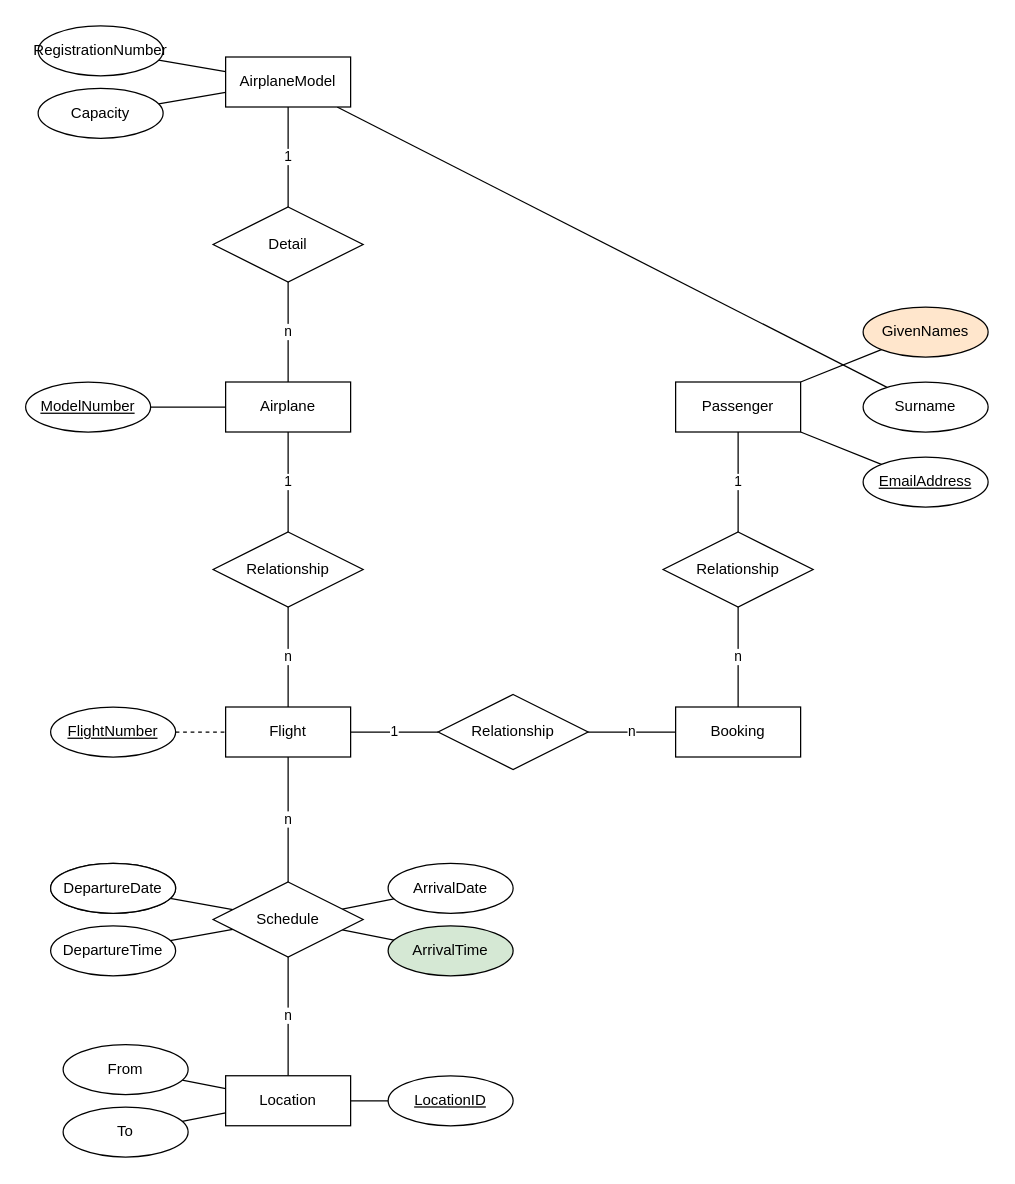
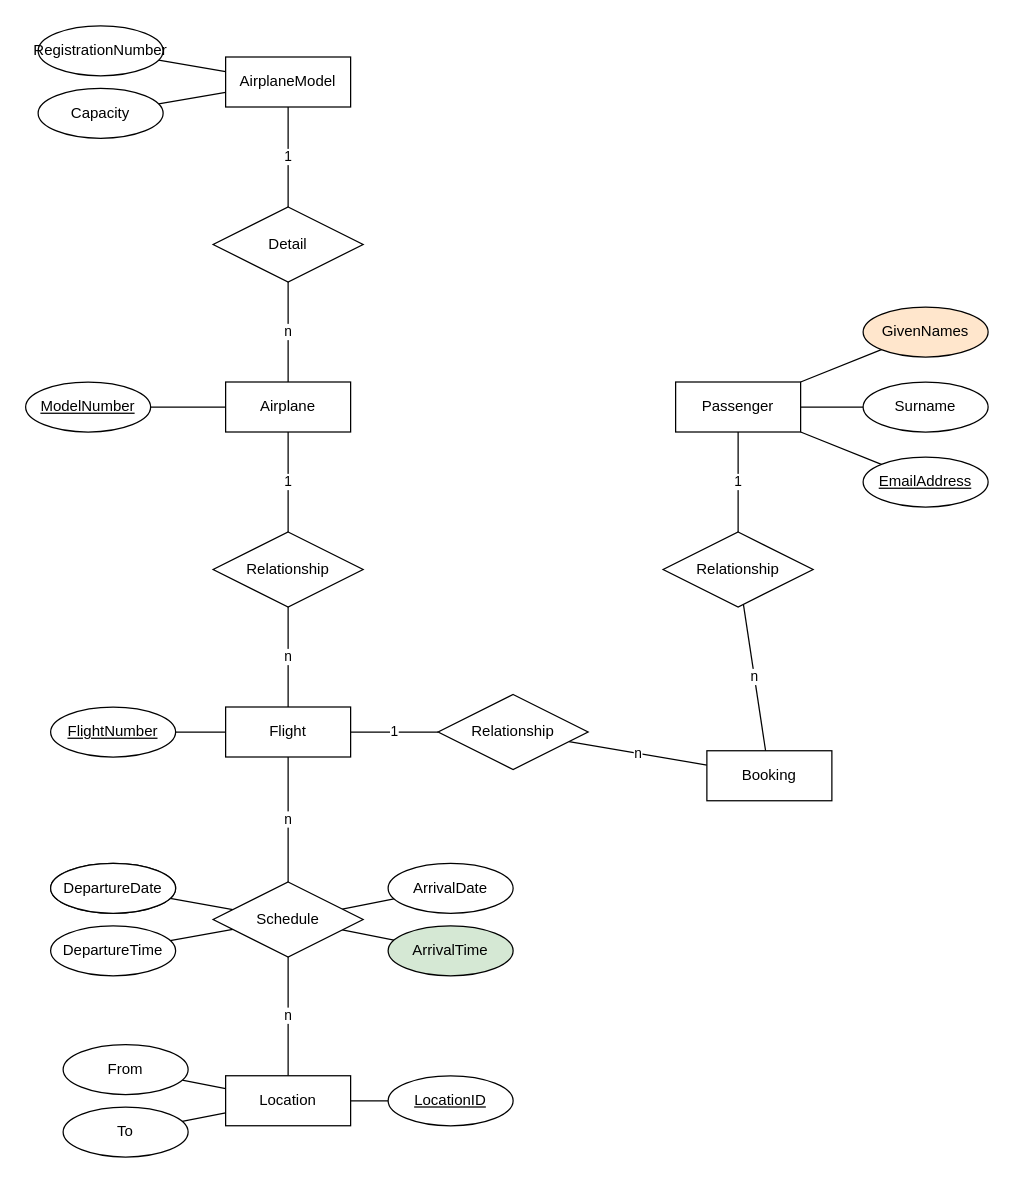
  <mxCell id="0" />
  <mxCell id="1" parent="0" />
  <mxCell id="2" value="1" style="edgeStyle=none;rounded=0;orthogonalLoop=1;jettySize=auto;html=1;endArrow=none;endFill=0;" parent="1" source="3" target="14" edge="1"><mxGeometry relative="1" as="geometry" /></mxCell>
  <mxCell id="3" value="Airplane" style="whiteSpace=wrap;html=1;align=center;" parent="1" vertex="1"><mxGeometry x="180" y="305" width="100" height="40" as="geometry" /></mxCell>
  <mxCell id="4" value="1" style="rounded=0;orthogonalLoop=1;jettySize=auto;html=1;endArrow=none;endFill=0;" parent="1" source="5" target="11" edge="1"><mxGeometry relative="1" as="geometry" /></mxCell>
  <mxCell id="5" value="Passenger" style="whiteSpace=wrap;html=1;align=center;" parent="1" vertex="1"><mxGeometry x="540" y="305" width="100" height="40" as="geometry" /></mxCell>
  <mxCell id="6" value="n" style="edgeStyle=none;rounded=0;orthogonalLoop=1;jettySize=auto;html=1;endArrow=none;endFill=0;" parent="1" source="7" target="13" edge="1"><mxGeometry relative="1" as="geometry" /></mxCell>
- <mxCell id="7" value="Booking" style="whiteSpace=wrap;html=1;align=center;" parent="1" vertex="1"><mxGeometry x="540" y="565" width="100" height="40" as="geometry" /></mxCell>
+ <mxCell id="7" value="Booking" style="whiteSpace=wrap;html=1;align=center;" parent="1" vertex="1"><mxGeometry x="565" y="600" width="100" height="40" as="geometry" /></mxCell>
  <mxCell id="8" value="n" style="edgeStyle=none;rounded=0;orthogonalLoop=1;jettySize=auto;html=1;endArrow=none;endFill=0;" parent="1" source="9" target="14" edge="1"><mxGeometry relative="1" as="geometry" /></mxCell>
  <mxCell id="9" value="Flight" style="whiteSpace=wrap;html=1;align=center;" parent="1" vertex="1"><mxGeometry x="180" y="565" width="100" height="40" as="geometry" /></mxCell>
  <mxCell id="10" value="n" style="edgeStyle=none;rounded=0;orthogonalLoop=1;jettySize=auto;html=1;endArrow=none;endFill=0;" parent="1" source="11" target="7" edge="1"><mxGeometry relative="1" as="geometry" /></mxCell>
  <mxCell id="11" value="Relationship" style="shape=rhombus;perimeter=rhombusPerimeter;whiteSpace=wrap;html=1;align=center;" parent="1" vertex="1"><mxGeometry x="530" y="425" width="120" height="60" as="geometry" /></mxCell>
  <mxCell id="12" value="1" style="edgeStyle=none;rounded=0;orthogonalLoop=1;jettySize=auto;html=1;endArrow=none;endFill=0;" parent="1" source="13" target="9" edge="1"><mxGeometry relative="1" as="geometry" /></mxCell>
  <mxCell id="13" value="Relationship" style="shape=rhombus;perimeter=rhombusPerimeter;whiteSpace=wrap;html=1;align=center;" parent="1" vertex="1"><mxGeometry x="350" y="555" width="120" height="60" as="geometry" /></mxCell>
  <mxCell id="14" value="Relationship" style="shape=rhombus;perimeter=rhombusPerimeter;whiteSpace=wrap;html=1;align=center;" parent="1" vertex="1"><mxGeometry x="170" y="425" width="120" height="60" as="geometry" /></mxCell>
  <mxCell id="15" style="edgeStyle=none;rounded=0;orthogonalLoop=1;jettySize=auto;html=1;endArrow=none;endFill=0;" parent="1" source="16" target="3" edge="1"><mxGeometry relative="1" as="geometry" /></mxCell>
  <mxCell id="16" value="ModelNumber" style="ellipse;whiteSpace=wrap;html=1;align=center;fontStyle=4" parent="1" vertex="1"><mxGeometry x="20" y="305" width="100" height="40" as="geometry" /></mxCell>
  <mxCell id="17" style="edgeStyle=none;rounded=0;orthogonalLoop=1;jettySize=auto;html=1;endArrow=none;endFill=0;" edge="1" parent="1" source="18" target="50"><mxGeometry relative="1" as="geometry" /></mxCell>
  <mxCell id="18" value="ArrivalTime" style="ellipse;whiteSpace=wrap;html=1;align=center;fillColor=#d5e8d4;" parent="1" vertex="1"><mxGeometry x="310" y="740" width="100" height="40" as="geometry" /></mxCell>
  <mxCell id="19" style="edgeStyle=none;rounded=0;orthogonalLoop=1;jettySize=auto;html=1;endArrow=none;endFill=0;" edge="1" parent="1" source="20" target="50"><mxGeometry relative="1" as="geometry" /></mxCell>
  <mxCell id="20" value="ArrivalDate" style="ellipse;whiteSpace=wrap;html=1;align=center;" parent="1" vertex="1"><mxGeometry x="310" y="690" width="100" height="40" as="geometry" /></mxCell>
  <mxCell id="21" value="DepartureDate" style="ellipse;whiteSpace=wrap;html=1;align=center;" parent="1" vertex="1"><mxGeometry x="40" y="690" width="100" height="40" as="geometry" /></mxCell>
  <mxCell id="22" style="edgeStyle=none;rounded=0;orthogonalLoop=1;jettySize=auto;html=1;endArrow=none;endFill=0;" edge="1" parent="1" source="23" target="50"><mxGeometry relative="1" as="geometry" /></mxCell>
  <mxCell id="23" value="DepartureTime" style="ellipse;whiteSpace=wrap;html=1;align=center;" parent="1" vertex="1"><mxGeometry x="40" y="740" width="100" height="40" as="geometry" /></mxCell>
  <mxCell id="24" style="edgeStyle=none;rounded=0;orthogonalLoop=1;jettySize=auto;html=1;endArrow=none;endFill=0;" parent="1" source="25" target="5" edge="1"><mxGeometry relative="1" as="geometry" /></mxCell>
  <mxCell id="25" value="EmailAddress" style="ellipse;whiteSpace=wrap;html=1;align=center;fontStyle=4" parent="1" vertex="1"><mxGeometry x="690" y="365" width="100" height="40" as="geometry" /></mxCell>
  <mxCell id="26" style="edgeStyle=none;rounded=0;orthogonalLoop=1;jettySize=auto;html=1;endArrow=none;endFill=0;" parent="1" source="27" target="5" edge="1"><mxGeometry relative="1" as="geometry" /></mxCell>
  <mxCell id="27" value="GivenNames" style="ellipse;whiteSpace=wrap;html=1;align=center;fillColor=#ffe6cc;" parent="1" vertex="1"><mxGeometry x="690" y="245" width="100" height="40" as="geometry" /></mxCell>
- <mxCell id="28" style="edgeStyle=none;rounded=0;orthogonalLoop=1;jettySize=auto;html=1;endArrow=none;endFill=0;" parent="1" source="29" target="37" edge="1"><mxGeometry relative="1" as="geometry" /></mxCell>
+ <mxCell id="28" style="edgeStyle=none;rounded=0;orthogonalLoop=1;jettySize=auto;html=1;endArrow=none;endFill=0;" parent="1" source="29" target="5" edge="1"><mxGeometry relative="1" as="geometry" /></mxCell>
  <mxCell id="29" value="Surname" style="ellipse;whiteSpace=wrap;html=1;align=center;" parent="1" vertex="1"><mxGeometry x="690" y="305" width="100" height="40" as="geometry" /></mxCell>
- <mxCell id="30" style="edgeStyle=none;rounded=0;orthogonalLoop=1;jettySize=auto;html=1;endArrow=none;endFill=0;dashed=1;" parent="1" source="31" target="9" edge="1"><mxGeometry relative="1" as="geometry" /></mxCell>
+ <mxCell id="30" style="edgeStyle=none;rounded=0;orthogonalLoop=1;jettySize=auto;html=1;endArrow=none;endFill=0;" parent="1" source="31" target="9" edge="1"><mxGeometry relative="1" as="geometry" /></mxCell>
  <mxCell id="31" value="FlightNumber" style="ellipse;whiteSpace=wrap;html=1;align=center;fontStyle=4" parent="1" vertex="1"><mxGeometry x="40" y="565" width="100" height="40" as="geometry" /></mxCell>
  <mxCell id="32" style="edgeStyle=none;rounded=0;orthogonalLoop=1;jettySize=auto;html=1;endArrow=none;endFill=0;" edge="1" parent="1" source="33" target="46"><mxGeometry relative="1" as="geometry" /></mxCell>
  <mxCell id="33" value="To" style="ellipse;whiteSpace=wrap;html=1;align=center;" parent="1" vertex="1"><mxGeometry x="50" y="885" width="100" height="40" as="geometry" /></mxCell>
  <mxCell id="34" style="edgeStyle=none;rounded=0;orthogonalLoop=1;jettySize=auto;html=1;endArrow=none;endFill=0;" edge="1" parent="1" source="35" target="46"><mxGeometry relative="1" as="geometry" /></mxCell>
  <mxCell id="35" value="From" style="ellipse;whiteSpace=wrap;html=1;align=center;" parent="1" vertex="1"><mxGeometry x="50" y="835" width="100" height="40" as="geometry" /></mxCell>
  <mxCell id="36" value="1" style="edgeStyle=none;rounded=0;orthogonalLoop=1;jettySize=auto;html=1;endArrow=none;endFill=0;" edge="1" parent="1" source="37" target="39"><mxGeometry relative="1" as="geometry" /></mxCell>
  <mxCell id="37" value="AirplaneModel" style="whiteSpace=wrap;html=1;align=center;" vertex="1" parent="1"><mxGeometry x="180" y="45" width="100" height="40" as="geometry" /></mxCell>
  <mxCell id="38" value="n" style="rounded=0;orthogonalLoop=1;jettySize=auto;html=1;endArrow=none;endFill=0;" edge="1" parent="1" source="39" target="3"><mxGeometry relative="1" as="geometry" /></mxCell>
  <mxCell id="39" value="Detail" style="shape=rhombus;perimeter=rhombusPerimeter;whiteSpace=wrap;html=1;align=center;" vertex="1" parent="1"><mxGeometry x="170" y="165" width="120" height="60" as="geometry" /></mxCell>
  <mxCell id="40" style="edgeStyle=none;rounded=0;orthogonalLoop=1;jettySize=auto;html=1;endArrow=none;endFill=0;" edge="1" parent="1" source="41" target="37"><mxGeometry relative="1" as="geometry" /></mxCell>
  <mxCell id="41" value="Capacity" style="ellipse;whiteSpace=wrap;html=1;align=center;" vertex="1" parent="1"><mxGeometry x="30" y="70" width="100" height="40" as="geometry" /></mxCell>
  <mxCell id="42" style="edgeStyle=none;rounded=0;orthogonalLoop=1;jettySize=auto;html=1;endArrow=none;endFill=0;" edge="1" parent="1" source="43" target="37"><mxGeometry relative="1" as="geometry" /></mxCell>
  <mxCell id="43" value="RegistrationNumber" style="ellipse;whiteSpace=wrap;html=1;align=center;" vertex="1" parent="1"><mxGeometry x="30" y="20" width="100" height="40" as="geometry" /></mxCell>
  <mxCell id="44" style="edgeStyle=none;rounded=0;orthogonalLoop=1;jettySize=auto;html=1;exitX=0.75;exitY=0;exitDx=0;exitDy=0;endArrow=none;endFill=0;" edge="1" parent="1" source="37" target="37"><mxGeometry relative="1" as="geometry" /></mxCell>
  <mxCell id="45" value="n" style="edgeStyle=none;rounded=0;orthogonalLoop=1;jettySize=auto;html=1;endArrow=none;endFill=0;" edge="1" parent="1" source="46" target="50"><mxGeometry relative="1" as="geometry"><mxPoint x="230" y="805" as="targetPoint" /></mxGeometry></mxCell>
  <mxCell id="46" value="Location" style="whiteSpace=wrap;html=1;align=center;" vertex="1" parent="1"><mxGeometry x="180" y="860" width="100" height="40" as="geometry" /></mxCell>
  <mxCell id="47" style="edgeStyle=none;rounded=0;orthogonalLoop=1;jettySize=auto;html=1;endArrow=none;endFill=0;" edge="1" parent="1" source="48" target="50"><mxGeometry relative="1" as="geometry" /></mxCell>
  <mxCell id="48" value="DepartureDate" style="ellipse;whiteSpace=wrap;html=1;align=center;" vertex="1" parent="1"><mxGeometry x="40" y="690" width="100" height="40" as="geometry" /></mxCell>
  <mxCell id="49" value="n" style="edgeStyle=none;rounded=0;orthogonalLoop=1;jettySize=auto;html=1;endArrow=none;endFill=0;" edge="1" parent="1" source="50" target="9"><mxGeometry relative="1" as="geometry" /></mxCell>
  <mxCell id="50" value="Schedule" style="shape=rhombus;perimeter=rhombusPerimeter;whiteSpace=wrap;html=1;align=center;" vertex="1" parent="1"><mxGeometry x="170" y="705" width="120" height="60" as="geometry" /></mxCell>
  <mxCell id="51" style="edgeStyle=none;rounded=0;orthogonalLoop=1;jettySize=auto;html=1;endArrow=none;endFill=0;" edge="1" parent="1" source="52" target="46"><mxGeometry relative="1" as="geometry" /></mxCell>
  <mxCell id="52" value="LocationID" style="ellipse;whiteSpace=wrap;html=1;align=center;fontStyle=4" vertex="1" parent="1"><mxGeometry x="310" y="860" width="100" height="40" as="geometry" /></mxCell>
